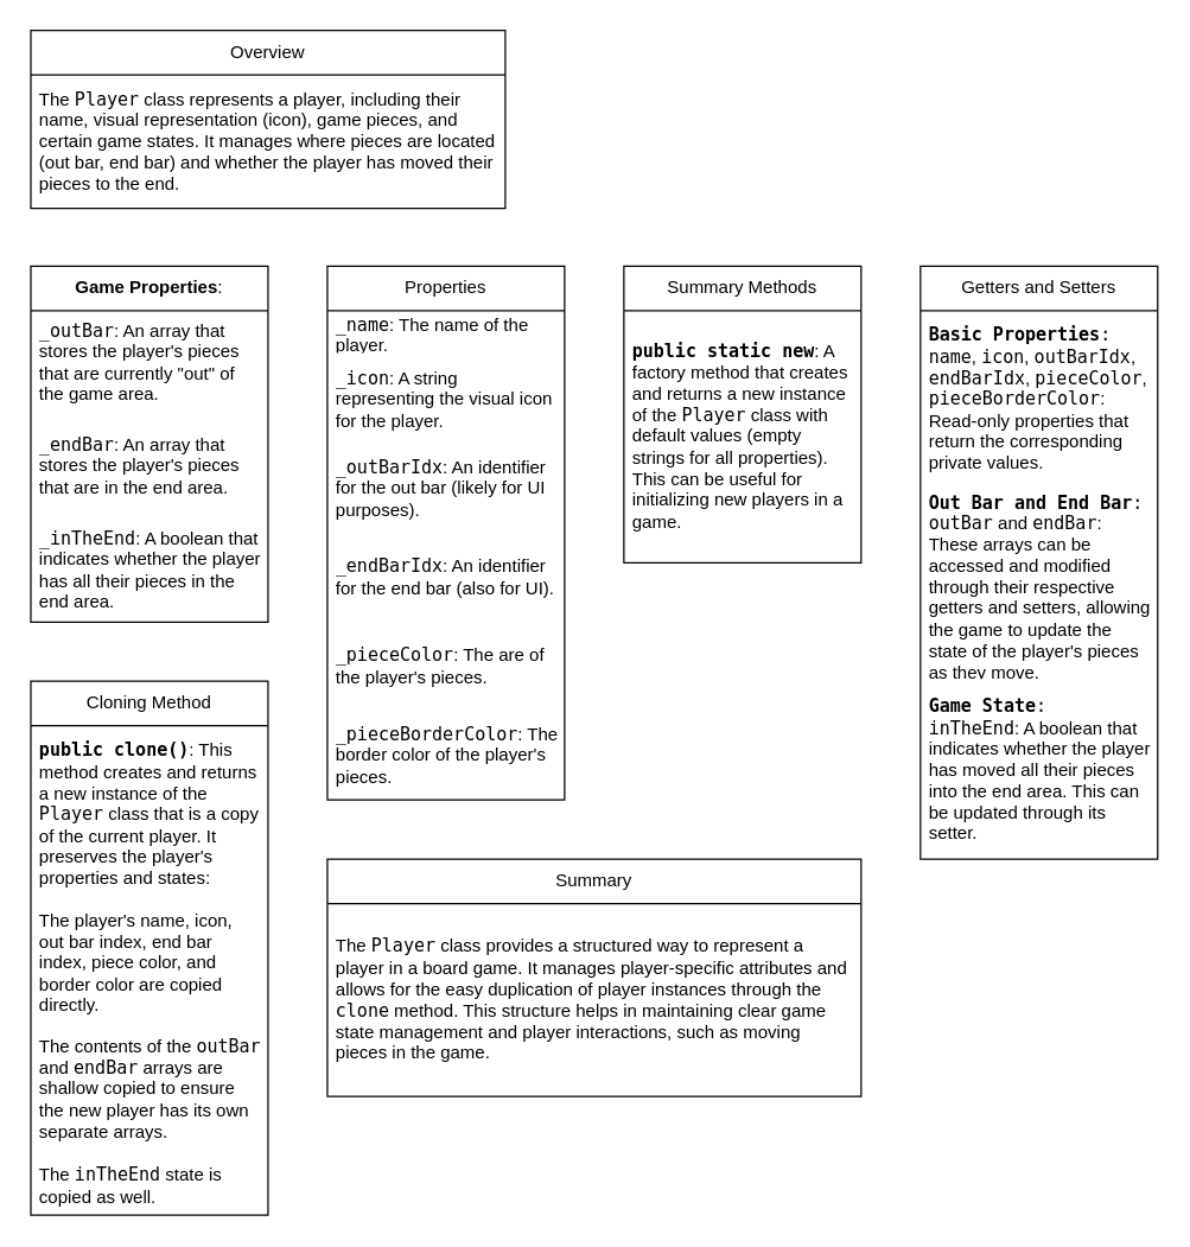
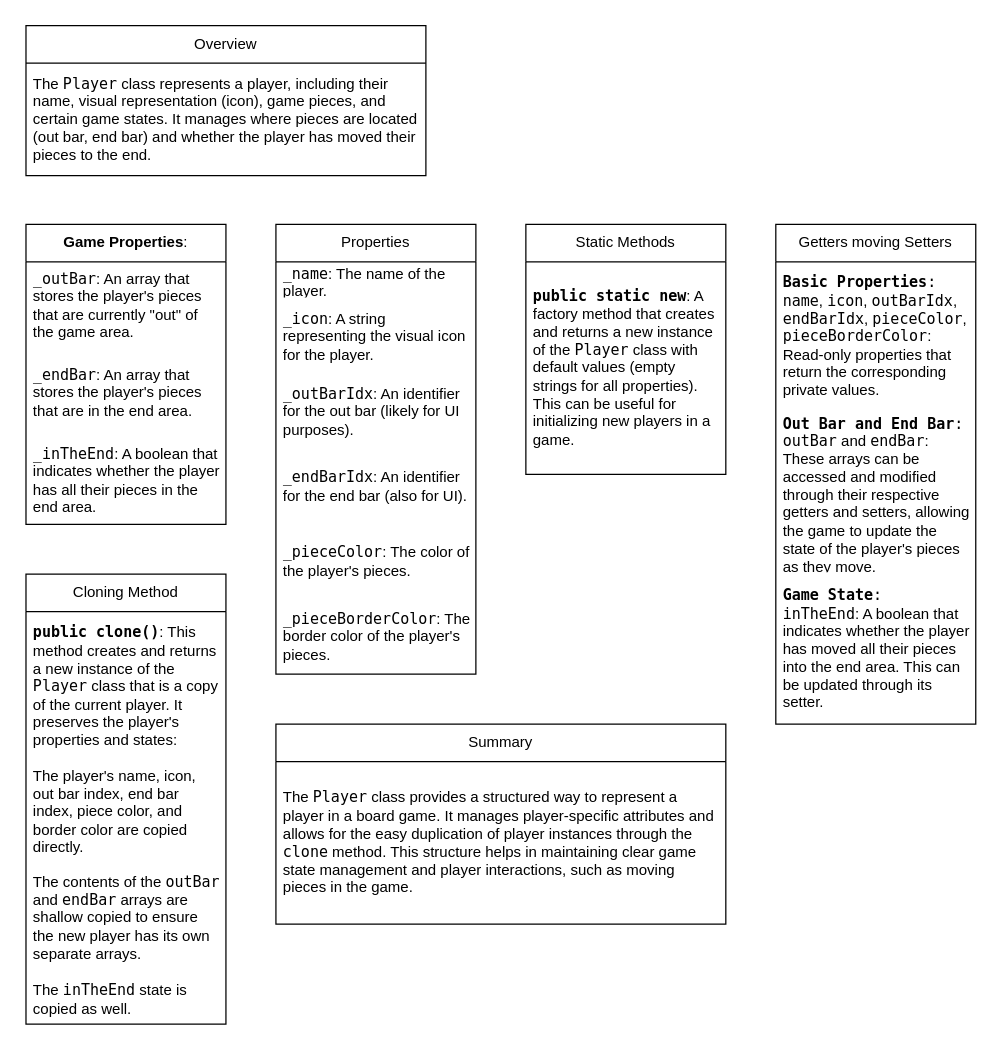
  <mxCell id="0" />
  <mxCell id="1" parent="0" />
  <mxCell id="2" value="Overview" style="swimlane;fontStyle=0;childLayout=stackLayout;horizontal=1;startSize=30;horizontalStack=0;resizeParent=1;resizeParentMax=0;resizeLast=0;collapsible=1;marginBottom=0;whiteSpace=wrap;html=1;" vertex="1" parent="1"><mxGeometry x="20" y="20" width="320" height="120" as="geometry" /></mxCell>
  <mxCell id="3" value="The &lt;code&gt;Player&lt;/code&gt; class represents a player, including their name, visual representation (icon), game pieces, and certain game states. It manages where pieces are located (out bar, end bar) and whether the player has moved their pieces to the end." style="text;strokeColor=none;fillColor=none;align=left;verticalAlign=middle;spacingLeft=4;spacingRight=4;overflow=hidden;points=[[0,0.5],[1,0.5]];portConstraint=eastwest;rotatable=0;whiteSpace=wrap;html=1;" vertex="1" parent="2"><mxGeometry y="30" width="320" height="90" as="geometry" /></mxCell>
  <mxCell id="4" value="&lt;strong&gt;Game Properties&lt;/strong&gt;:" style="swimlane;fontStyle=0;childLayout=stackLayout;horizontal=1;startSize=30;horizontalStack=0;resizeParent=1;resizeParentMax=0;resizeLast=0;collapsible=1;marginBottom=0;whiteSpace=wrap;html=1;" vertex="1" parent="1"><mxGeometry x="20" y="179" width="160" height="240" as="geometry" /></mxCell>
  <mxCell id="5" value="&lt;code&gt;_outBar&lt;/code&gt;: An array that stores the player's pieces that are currently &quot;out&quot; of the game area." style="text;strokeColor=none;fillColor=none;align=left;verticalAlign=middle;spacingLeft=4;spacingRight=4;overflow=hidden;points=[[0,0.5],[1,0.5]];portConstraint=eastwest;rotatable=0;whiteSpace=wrap;html=1;" vertex="1" parent="4"><mxGeometry y="30" width="160" height="70" as="geometry" /></mxCell>
  <mxCell id="6" value="&lt;code&gt;_endBar&lt;/code&gt;: An array that stores the player's pieces that are in the end area." style="text;strokeColor=none;fillColor=none;align=left;verticalAlign=middle;spacingLeft=4;spacingRight=4;overflow=hidden;points=[[0,0.5],[1,0.5]];portConstraint=eastwest;rotatable=0;whiteSpace=wrap;html=1;" vertex="1" parent="4"><mxGeometry y="100" width="160" height="70" as="geometry" /></mxCell>
  <mxCell id="7" value="&lt;code&gt;_inTheEnd&lt;/code&gt;: A boolean that indicates whether the player has all their pieces in the end area." style="text;strokeColor=none;fillColor=none;align=left;verticalAlign=middle;spacingLeft=4;spacingRight=4;overflow=hidden;points=[[0,0.5],[1,0.5]];portConstraint=eastwest;rotatable=0;whiteSpace=wrap;html=1;" vertex="1" parent="4"><mxGeometry y="170" width="160" height="70" as="geometry" /></mxCell>
  <mxCell id="8" value="Properties" style="swimlane;fontStyle=0;childLayout=stackLayout;horizontal=1;startSize=30;horizontalStack=0;resizeParent=1;resizeParentMax=0;resizeLast=0;collapsible=1;marginBottom=0;whiteSpace=wrap;html=1;" vertex="1" parent="1"><mxGeometry x="220" y="179" width="160" height="360" as="geometry" /></mxCell>
  <mxCell id="9" value="&lt;code&gt;_name&lt;/code&gt;: The name of the player." style="text;strokeColor=none;fillColor=none;align=left;verticalAlign=middle;spacingLeft=4;spacingRight=4;overflow=hidden;points=[[0,0.5],[1,0.5]];portConstraint=eastwest;rotatable=0;whiteSpace=wrap;html=1;" vertex="1" parent="8"><mxGeometry y="30" width="160" height="30" as="geometry" /></mxCell>
  <mxCell id="10" value="&lt;code&gt;_icon&lt;/code&gt;: A string representing the visual icon for the player." style="text;strokeColor=none;fillColor=none;align=left;verticalAlign=middle;spacingLeft=4;spacingRight=4;overflow=hidden;points=[[0,0.5],[1,0.5]];portConstraint=eastwest;rotatable=0;whiteSpace=wrap;html=1;" vertex="1" parent="8"><mxGeometry y="60" width="160" height="60" as="geometry" /></mxCell>
  <mxCell id="11" value="&lt;code&gt;_outBarIdx&lt;/code&gt;: An identifier for the out bar (likely for UI purposes)." style="text;strokeColor=none;fillColor=none;align=left;verticalAlign=middle;spacingLeft=4;spacingRight=4;overflow=hidden;points=[[0,0.5],[1,0.5]];portConstraint=eastwest;rotatable=0;whiteSpace=wrap;html=1;" vertex="1" parent="8"><mxGeometry y="120" width="160" height="60" as="geometry" /></mxCell>
  <mxCell id="12" value="&lt;code&gt;_endBarIdx&lt;/code&gt;: An identifier for the end bar (also for UI)." style="text;strokeColor=none;fillColor=none;align=left;verticalAlign=middle;spacingLeft=4;spacingRight=4;overflow=hidden;points=[[0,0.5],[1,0.5]];portConstraint=eastwest;rotatable=0;whiteSpace=wrap;html=1;" vertex="1" parent="8"><mxGeometry y="180" width="160" height="60" as="geometry" /></mxCell>
- <mxCell id="13" value="&lt;code&gt;_pieceColor&lt;/code&gt;: The are of the player's pieces." style="text;strokeColor=none;fillColor=none;align=left;verticalAlign=middle;spacingLeft=4;spacingRight=4;overflow=hidden;points=[[0,0.5],[1,0.5]];portConstraint=eastwest;rotatable=0;whiteSpace=wrap;html=1;" vertex="1" parent="8"><mxGeometry y="240" width="160" height="60" as="geometry" /></mxCell>
+ <mxCell id="13" value="&lt;code&gt;_pieceColor&lt;/code&gt;: The color of the player's pieces." style="text;strokeColor=none;fillColor=none;align=left;verticalAlign=middle;spacingLeft=4;spacingRight=4;overflow=hidden;points=[[0,0.5],[1,0.5]];portConstraint=eastwest;rotatable=0;whiteSpace=wrap;html=1;" vertex="1" parent="8"><mxGeometry y="240" width="160" height="60" as="geometry" /></mxCell>
  <mxCell id="14" value="&lt;code&gt;_pieceBorderColor&lt;/code&gt;: The border color of the player's pieces." style="text;strokeColor=none;fillColor=none;align=left;verticalAlign=middle;spacingLeft=4;spacingRight=4;overflow=hidden;points=[[0,0.5],[1,0.5]];portConstraint=eastwest;rotatable=0;whiteSpace=wrap;html=1;" vertex="1" parent="8"><mxGeometry y="300" width="160" height="60" as="geometry" /></mxCell>
- <mxCell id="15" value="Summary Methods" style="swimlane;fontStyle=0;childLayout=stackLayout;horizontal=1;startSize=30;horizontalStack=0;resizeParent=1;resizeParentMax=0;resizeLast=0;collapsible=1;marginBottom=0;whiteSpace=wrap;html=1;" vertex="1" parent="1"><mxGeometry x="420" y="179" width="160" height="200" as="geometry" /></mxCell>
+ <mxCell id="15" value="Static Methods" style="swimlane;fontStyle=0;childLayout=stackLayout;horizontal=1;startSize=30;horizontalStack=0;resizeParent=1;resizeParentMax=0;resizeLast=0;collapsible=1;marginBottom=0;whiteSpace=wrap;html=1;" vertex="1" parent="1"><mxGeometry x="420" y="179" width="160" height="200" as="geometry" /></mxCell>
  <mxCell id="16" value="&lt;strong&gt;&lt;code&gt;public static new&lt;/code&gt;&lt;/strong&gt;: A factory method that creates and returns a new instance of the &lt;code&gt;Player&lt;/code&gt; class with default values (empty strings for all properties). This can be useful for initializing new players in a game." style="text;strokeColor=none;fillColor=none;align=left;verticalAlign=middle;spacingLeft=4;spacingRight=4;overflow=hidden;points=[[0,0.5],[1,0.5]];portConstraint=eastwest;rotatable=0;whiteSpace=wrap;html=1;" vertex="1" parent="15"><mxGeometry y="30" width="160" height="170" as="geometry" /></mxCell>
- <mxCell id="17" value="Getters and Setters" style="swimlane;fontStyle=0;childLayout=stackLayout;horizontal=1;startSize=30;horizontalStack=0;resizeParent=1;resizeParentMax=0;resizeLast=0;collapsible=1;marginBottom=0;whiteSpace=wrap;html=1;" vertex="1" parent="1"><mxGeometry x="620" y="179" width="160" height="400" as="geometry" /></mxCell>
+ <mxCell id="17" value="Getters moving Setters" style="swimlane;fontStyle=0;childLayout=stackLayout;horizontal=1;startSize=30;horizontalStack=0;resizeParent=1;resizeParentMax=0;resizeLast=0;collapsible=1;marginBottom=0;whiteSpace=wrap;html=1;" vertex="1" parent="1"><mxGeometry x="620" y="179" width="160" height="400" as="geometry" /></mxCell>
  <mxCell id="18" value="&lt;code&gt;&lt;strong&gt;Basic Properties&lt;/strong&gt;:&lt;br&gt;name&lt;/code&gt;, &lt;code&gt;icon&lt;/code&gt;, &lt;code&gt;outBarIdx&lt;/code&gt;, &lt;code&gt;endBarIdx&lt;/code&gt;, &lt;code&gt;pieceColor&lt;/code&gt;, &lt;code&gt;pieceBorderColor&lt;/code&gt;: Read-only properties that return the corresponding private values." style="text;strokeColor=none;fillColor=none;align=left;verticalAlign=middle;spacingLeft=4;spacingRight=4;overflow=hidden;points=[[0,0.5],[1,0.5]];portConstraint=eastwest;rotatable=0;whiteSpace=wrap;html=1;" vertex="1" parent="17"><mxGeometry y="30" width="160" height="120" as="geometry" /></mxCell>
  <mxCell id="19" value="&lt;code&gt;&lt;strong&gt;Out Bar and End Bar&lt;/strong&gt;:&lt;br&gt;outBar&lt;/code&gt; and &lt;code&gt;endBar&lt;/code&gt;: These arrays can be accessed and modified through their respective getters and setters, allowing the game to update the state of the player's pieces as they move." style="text;strokeColor=none;fillColor=none;align=left;verticalAlign=middle;spacingLeft=4;spacingRight=4;overflow=hidden;points=[[0,0.5],[1,0.5]];portConstraint=eastwest;rotatable=0;whiteSpace=wrap;html=1;" vertex="1" parent="17"><mxGeometry y="150" width="160" height="130" as="geometry" /></mxCell>
  <mxCell id="20" value="&lt;code&gt;&lt;strong&gt;Game State&lt;/strong&gt;:&lt;br&gt;inTheEnd&lt;/code&gt;: A boolean that indicates whether the player has moved all their pieces into the end area. This can be updated through its setter." style="text;strokeColor=none;fillColor=none;align=left;verticalAlign=middle;spacingLeft=4;spacingRight=4;overflow=hidden;points=[[0,0.5],[1,0.5]];portConstraint=eastwest;rotatable=0;whiteSpace=wrap;html=1;" vertex="1" parent="17"><mxGeometry y="280" width="160" height="120" as="geometry" /></mxCell>
  <mxCell id="21" value="Cloning Method" style="swimlane;fontStyle=0;childLayout=stackLayout;horizontal=1;startSize=30;horizontalStack=0;resizeParent=1;resizeParentMax=0;resizeLast=0;collapsible=1;marginBottom=0;whiteSpace=wrap;html=1;" vertex="1" parent="1"><mxGeometry x="20" y="459" width="160" height="360" as="geometry" /></mxCell>
  <mxCell id="22" value="&lt;strong&gt;&lt;code&gt;public clone()&lt;/code&gt;&lt;/strong&gt;: This method creates and returns a new instance of the &lt;code&gt;Player&lt;/code&gt; class that is a copy of the current player. It preserves the player's properties and states:" style="text;strokeColor=none;fillColor=none;align=left;verticalAlign=middle;spacingLeft=4;spacingRight=4;overflow=hidden;points=[[0,0.5],[1,0.5]];portConstraint=eastwest;rotatable=0;whiteSpace=wrap;html=1;" vertex="1" parent="21"><mxGeometry y="30" width="160" height="120" as="geometry" /></mxCell>
  <mxCell id="23" value="The player's name, icon, out bar index, end bar index, piece color, and border color are copied directly." style="text;strokeColor=none;fillColor=none;align=left;verticalAlign=middle;spacingLeft=4;spacingRight=4;overflow=hidden;points=[[0,0.5],[1,0.5]];portConstraint=eastwest;rotatable=0;whiteSpace=wrap;html=1;" vertex="1" parent="21"><mxGeometry y="150" width="160" height="80" as="geometry" /></mxCell>
  <mxCell id="24" value="The contents of the &lt;code&gt;outBar&lt;/code&gt; and &lt;code&gt;endBar&lt;/code&gt; arrays are shallow copied to ensure the new player has its own separate arrays." style="text;strokeColor=none;fillColor=none;align=left;verticalAlign=middle;spacingLeft=4;spacingRight=4;overflow=hidden;points=[[0,0.5],[1,0.5]];portConstraint=eastwest;rotatable=0;whiteSpace=wrap;html=1;" vertex="1" parent="21"><mxGeometry y="230" width="160" height="90" as="geometry" /></mxCell>
  <mxCell id="25" value="The &lt;code&gt;inTheEnd&lt;/code&gt; state is copied as well." style="text;strokeColor=none;fillColor=none;align=left;verticalAlign=middle;spacingLeft=4;spacingRight=4;overflow=hidden;points=[[0,0.5],[1,0.5]];portConstraint=eastwest;rotatable=0;whiteSpace=wrap;html=1;" vertex="1" parent="21"><mxGeometry y="320" width="160" height="40" as="geometry" /></mxCell>
  <mxCell id="26" value="Summary" style="swimlane;fontStyle=0;childLayout=stackLayout;horizontal=1;startSize=30;horizontalStack=0;resizeParent=1;resizeParentMax=0;resizeLast=0;collapsible=1;marginBottom=0;whiteSpace=wrap;html=1;" vertex="1" parent="1"><mxGeometry x="220" y="579" width="360" height="160" as="geometry" /></mxCell>
  <mxCell id="27" value="The &lt;code&gt;Player&lt;/code&gt; class provides a structured way to represent a player in a board game. It manages player-specific attributes and allows for the easy duplication of player instances through the &lt;code&gt;clone&lt;/code&gt; method. This structure helps in maintaining clear game state management and player interactions, such as moving pieces in the game." style="text;strokeColor=none;fillColor=none;align=left;verticalAlign=middle;spacingLeft=4;spacingRight=4;overflow=hidden;points=[[0,0.5],[1,0.5]];portConstraint=eastwest;rotatable=0;whiteSpace=wrap;html=1;" vertex="1" parent="26"><mxGeometry y="30" width="360" height="130" as="geometry" /></mxCell>
